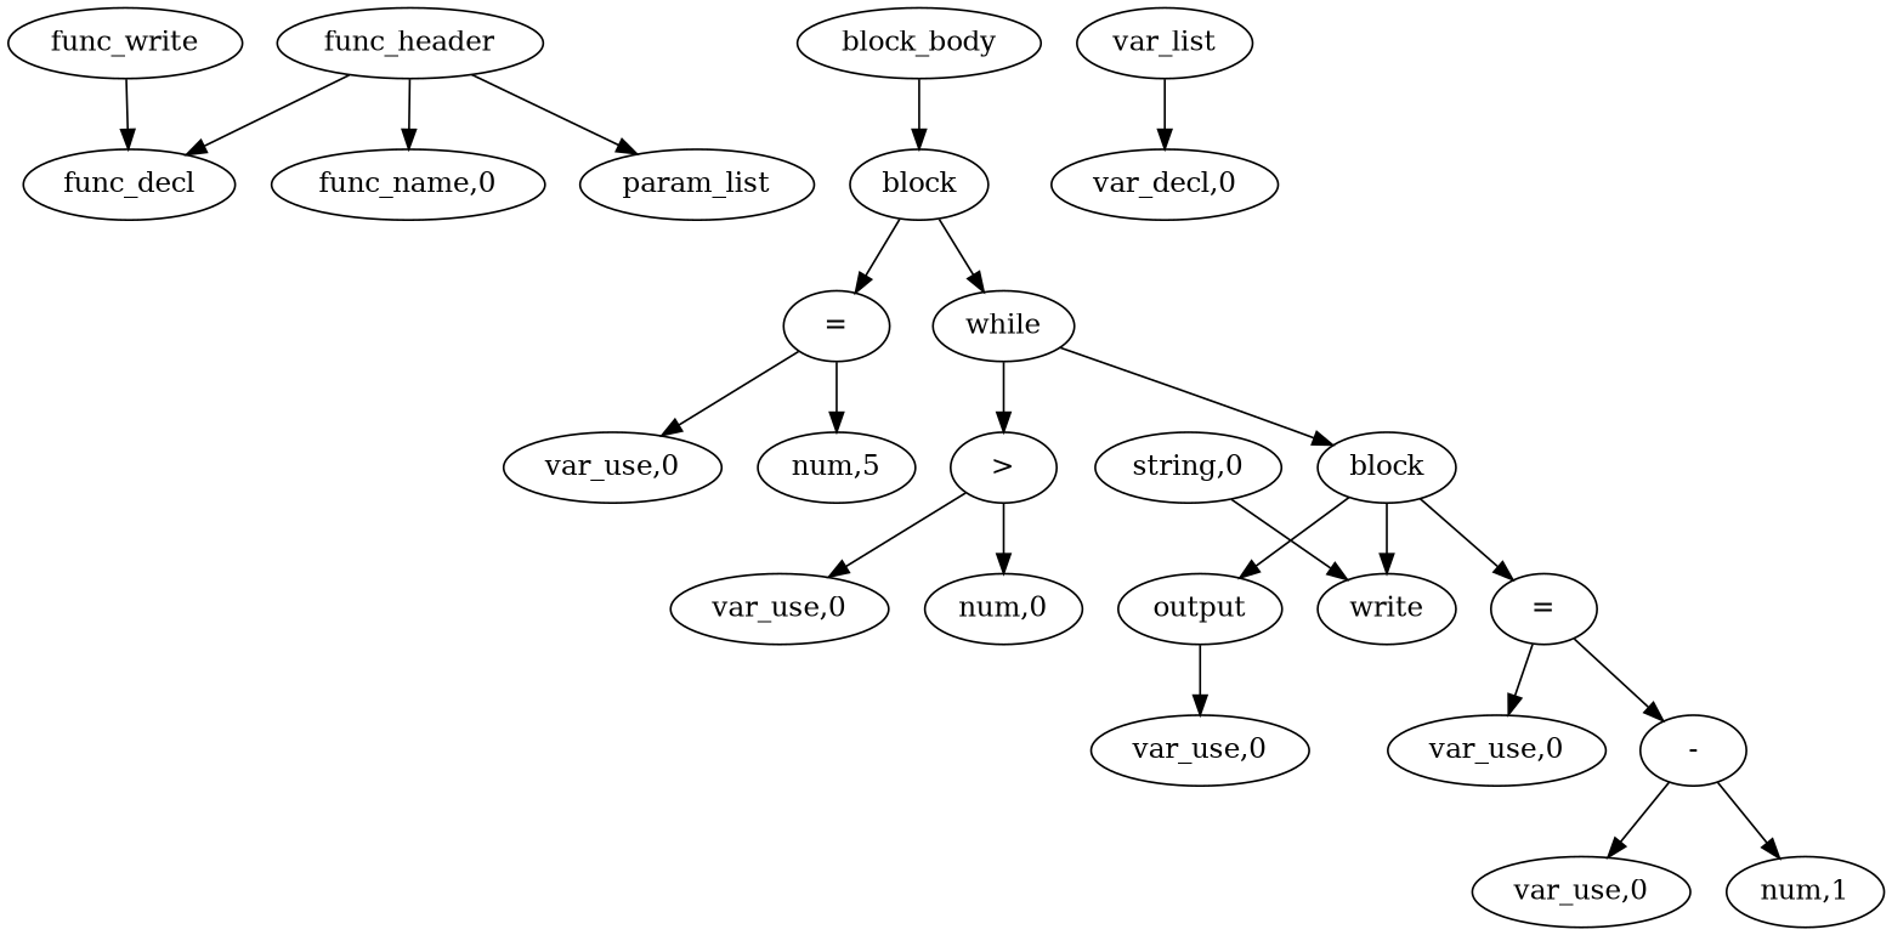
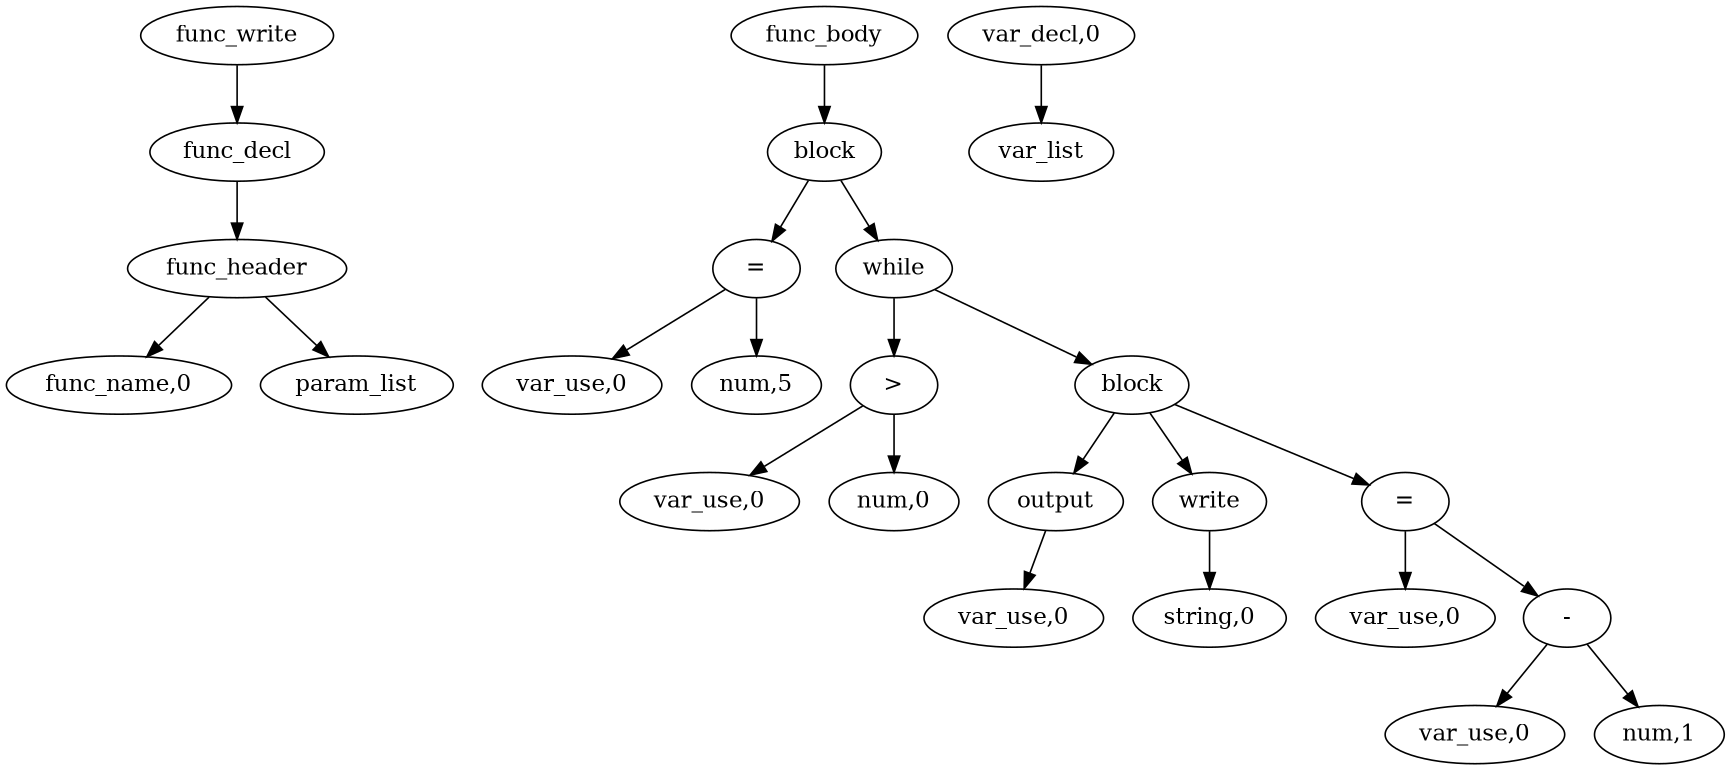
  digraph {
    ordering=out
    n1 [label=func_write]
    n2 [label=func_decl]
    n3 [label=func_header]
    n4 [label="func_name,0"]
    n5 [label=param_list]
-   n6 [label=block_body]
+   n6 [label=func_body]
    n7 [label=block]
    n8 [label=var_list]
    n9 [label="var_decl,0"]
    n10 [label="="]
    n11 [label=while]
    n12 [label="var_use,0"]
    n13 [label="num,5"]
    n14 [label=">"]
    n15 [label=block]
    n16 [label="var_use,0"]
    n17 [label="num,0"]
    n18 [label=output]
    n19 [label=write]
    n20 [label="="]
    n21 [label="var_use,0"]
    n22 [label="string,0"]
    n23 [label="var_use,0"]
    n24 [label="-"]
    n25 [label="var_use,0"]
    n26 [label="num,1"]
    n1 -> n2
-   n3 -> n2
+   n2 -> n3
    n3 -> n4
    n3 -> n5
    n6 -> n7
    n7 -> n10
    n7 -> n11
-   n8 -> n9
+   n9 -> n8
    n10 -> n12
    n10 -> n13
    n11 -> n14
    n11 -> n15
    n14 -> n16
    n14 -> n17
    n15 -> n18
    n15 -> n19
    n15 -> n20
    n18 -> n21
-   n22 -> n19
+   n19 -> n22
    n20 -> n23
    n20 -> n24
    n24 -> n25
    n24 -> n26
  }
